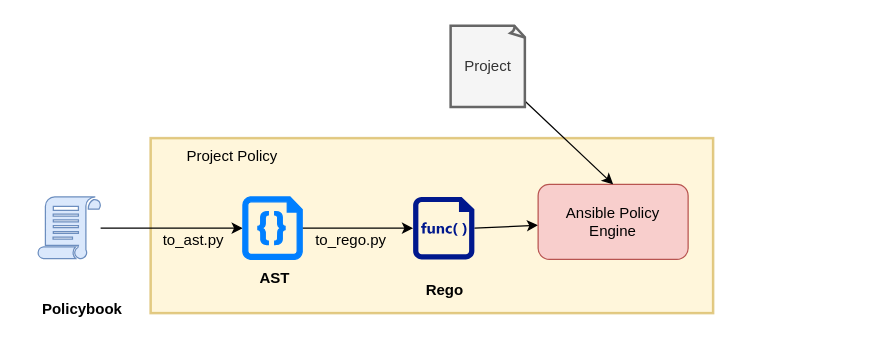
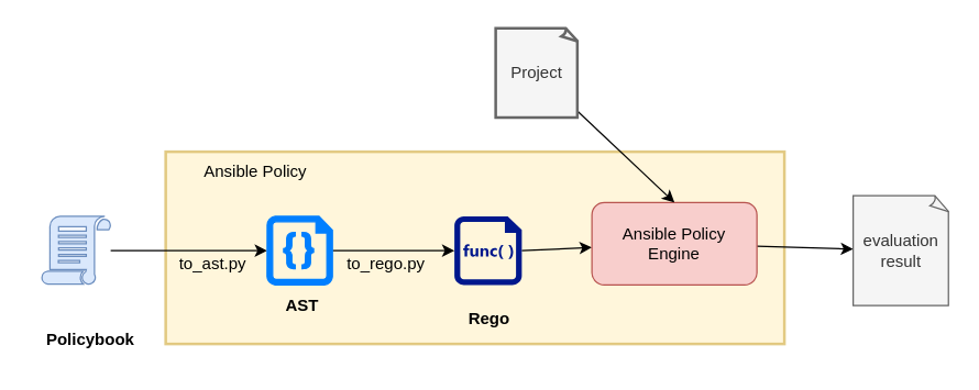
  <mxCell id="0" />
  <mxCell id="1" parent="0" />
  <mxCell id="2" value="" style="rounded=0;whiteSpace=wrap;html=1;strokeColor=#d6b656;strokeWidth=2;fillColor=#fff2cc;opacity=70;" vertex="1" parent="1"><mxGeometry x="120" y="110" width="450" height="140" as="geometry" /></mxCell>
  <mxCell id="3" style="edgeStyle=none;html=1;entryX=0;entryY=0.5;entryDx=0;entryDy=0;entryPerimeter=0;" parent="1" source="4" target="6" edge="1"><mxGeometry relative="1" as="geometry" /></mxCell>
  <mxCell id="4" value="" style="sketch=0;pointerEvents=1;shadow=0;dashed=0;html=1;labelPosition=center;verticalLabelPosition=bottom;verticalAlign=top;align=center;shape=mxgraph.mscae.intune.policy;fillColor=#dae8fc;strokeColor=#6c8ebf;" parent="1" vertex="1"><mxGeometry x="30" y="157" width="50" height="50" as="geometry" /></mxCell>
  <mxCell id="5" style="edgeStyle=none;html=1;" parent="1" source="6" target="8" edge="1"><mxGeometry relative="1" as="geometry" /></mxCell>
  <mxCell id="6" value="" style="verticalLabelPosition=bottom;html=1;verticalAlign=top;align=center;shape=mxgraph.azure.code_file;pointerEvents=1;fillColor=#007FFF;strokeColor=#007FFF;" parent="1" vertex="1"><mxGeometry x="193.75" y="157" width="47.5" height="50" as="geometry" /></mxCell>
  <mxCell id="7" style="edgeStyle=none;html=1;exitX=1;exitY=0.5;exitDx=0;exitDy=0;exitPerimeter=0;" edge="1" parent="1" source="8" target="15"><mxGeometry relative="1" as="geometry" /></mxCell>
  <mxCell id="8" value="" style="sketch=0;aspect=fixed;pointerEvents=1;shadow=0;dashed=0;html=1;strokeColor=none;labelPosition=center;verticalLabelPosition=bottom;verticalAlign=top;align=center;fillColor=#00188D;shape=mxgraph.mscae.enterprise.code_file" parent="1" vertex="1"><mxGeometry x="330" y="157" width="49" height="50" as="geometry" /></mxCell>
  <mxCell id="9" value="Policybook" style="text;html=1;align=center;verticalAlign=middle;resizable=0;points=[];autosize=1;strokeColor=none;fillColor=none;fontStyle=1" vertex="1" parent="1"><mxGeometry x="20" y="232" width="90" height="30" as="geometry" /></mxCell>
  <mxCell id="10" value="AST" style="text;html=1;align=center;verticalAlign=middle;resizable=0;points=[];autosize=1;strokeColor=none;fillColor=none;fontStyle=1" vertex="1" parent="1"><mxGeometry x="193.75" y="207" width="50" height="30" as="geometry" /></mxCell>
  <mxCell id="11" value="Rego" style="text;html=1;align=center;verticalAlign=middle;resizable=0;points=[];autosize=1;strokeColor=none;fillColor=none;fontStyle=1" vertex="1" parent="1"><mxGeometry x="330" y="217" width="50" height="30" as="geometry" /></mxCell>
  <mxCell id="12" value="to_ast.py&lt;br&gt;" style="text;html=1;align=center;verticalAlign=middle;resizable=0;points=[];autosize=1;strokeColor=none;fillColor=none;" vertex="1" parent="1"><mxGeometry x="118.75" y="177" width="70" height="30" as="geometry" /></mxCell>
  <mxCell id="13" value="to_rego.py" style="text;html=1;align=center;verticalAlign=middle;resizable=0;points=[];autosize=1;strokeColor=none;fillColor=none;" vertex="1" parent="1"><mxGeometry x="240" y="177" width="80" height="30" as="geometry" /></mxCell>
+ <mxCell id="14" value="" style="edgeStyle=none;html=1;" edge="1" parent="1" source="15" target="18"><mxGeometry relative="1" as="geometry" /></mxCell>
  <mxCell id="15" value="Ansible Policy&lt;br&gt;Engine" style="rounded=1;whiteSpace=wrap;html=1;strokeColor=#b85450;fillColor=#f8cecc;" vertex="1" parent="1"><mxGeometry x="430" y="147" width="120" height="60" as="geometry" /></mxCell>
  <mxCell id="16" style="edgeStyle=none;html=1;entryX=0.5;entryY=0;entryDx=0;entryDy=0;" edge="1" parent="1" source="17" target="15"><mxGeometry relative="1" as="geometry" /></mxCell>
  <mxCell id="17" value="Project" style="whiteSpace=wrap;html=1;shape=mxgraph.basic.document;strokeColor=#666666;fillColor=#f5f5f5;strokeWidth=2;fontColor=#333333;" vertex="1" parent="1"><mxGeometry x="360" y="20" width="60" height="65" as="geometry" /></mxCell>
- <mxCell id="19" value="Project Policy" style="text;html=1;align=center;verticalAlign=middle;resizable=0;points=[];autosize=1;strokeColor=none;fillColor=none;" vertex="1" parent="1"><mxGeometry x="120" y="110" width="130" height="30" as="geometry" /></mxCell>
+ <mxCell id="18" value="evaluation&lt;br&gt;result" style="whiteSpace=wrap;html=1;shape=mxgraph.basic.document;strokeColor=#666666;fillColor=#f5f5f5;strokeWidth=1;fontColor=#333333;" vertex="1" parent="1"><mxGeometry x="620" y="142" width="70" height="80" as="geometry" /></mxCell>
+ <mxCell id="19" value="Ansible Policy" style="text;html=1;align=center;verticalAlign=middle;resizable=0;points=[];autosize=1;strokeColor=none;fillColor=none;" vertex="1" parent="1"><mxGeometry x="120" y="110" width="130" height="30" as="geometry" /></mxCell>
